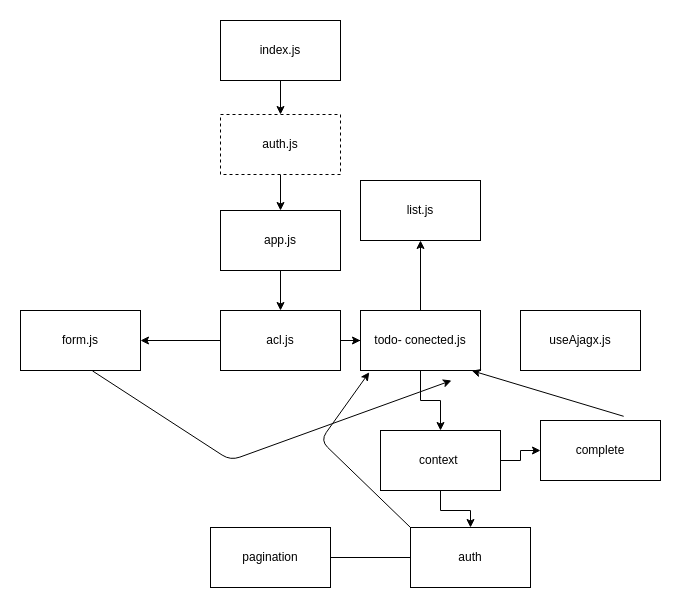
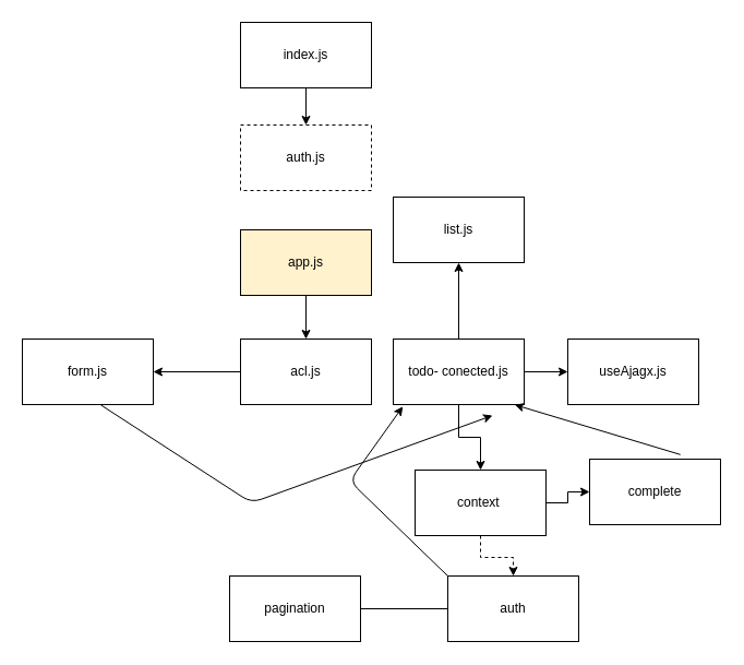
  <mxCell id="0" />
  <mxCell id="1" parent="0" />
  <mxCell id="2" value="" style="edgeStyle=orthogonalEdgeStyle;rounded=0;orthogonalLoop=1;jettySize=auto;html=1;" edge="1" parent="1" source="3" target="5"><mxGeometry relative="1" as="geometry" /></mxCell>
  <mxCell id="3" value="index.js" style="rounded=0;whiteSpace=wrap;html=1;" vertex="1" parent="1"><mxGeometry x="220" y="20" width="120" height="60" as="geometry" /></mxCell>
- <mxCell id="4" value="" style="edgeStyle=orthogonalEdgeStyle;rounded=0;orthogonalLoop=1;jettySize=auto;html=1;" edge="1" parent="1" source="5" target="7"><mxGeometry relative="1" as="geometry" /></mxCell>
  <mxCell id="5" value="auth.js" style="rounded=0;whiteSpace=wrap;html=1;dashed=1;" vertex="1" parent="1"><mxGeometry x="220" y="114" width="120" height="60" as="geometry" /></mxCell>
  <mxCell id="6" value="" style="edgeStyle=orthogonalEdgeStyle;rounded=0;orthogonalLoop=1;jettySize=auto;html=1;" edge="1" parent="1" source="7" target="10"><mxGeometry relative="1" as="geometry" /></mxCell>
- <mxCell id="7" value="app.js&lt;br&gt;" style="rounded=0;whiteSpace=wrap;html=1;" vertex="1" parent="1"><mxGeometry x="220" y="210" width="120" height="60" as="geometry" /></mxCell>
- <mxCell id="8" value="" style="edgeStyle=orthogonalEdgeStyle;rounded=0;orthogonalLoop=1;jettySize=auto;html=1;" edge="1" parent="1" source="10" target="14"><mxGeometry relative="1" as="geometry" /></mxCell>
+ <mxCell id="7" value="app.js&lt;br&gt;" style="rounded=0;whiteSpace=wrap;html=1;fillColor=#fff2cc;" vertex="1" parent="1"><mxGeometry x="220" y="210" width="120" height="60" as="geometry" /></mxCell>
  <mxCell id="9" value="" style="edgeStyle=orthogonalEdgeStyle;rounded=0;orthogonalLoop=1;jettySize=auto;html=1;" edge="1" parent="1" source="10" target="15"><mxGeometry relative="1" as="geometry" /></mxCell>
  <mxCell id="10" value="acl.js" style="rounded=0;whiteSpace=wrap;html=1;" vertex="1" parent="1"><mxGeometry x="220" y="310" width="120" height="60" as="geometry" /></mxCell>
  <mxCell id="11" value="" style="edgeStyle=orthogonalEdgeStyle;rounded=0;orthogonalLoop=1;jettySize=auto;html=1;" edge="1" parent="1" source="14" target="17"><mxGeometry relative="1" as="geometry" /></mxCell>
+ <mxCell id="12" value="" style="edgeStyle=orthogonalEdgeStyle;rounded=0;orthogonalLoop=1;jettySize=auto;html=1;" edge="1" parent="1" source="14" target="18"><mxGeometry relative="1" as="geometry" /></mxCell>
  <mxCell id="13" value="" style="edgeStyle=orthogonalEdgeStyle;rounded=0;orthogonalLoop=1;jettySize=auto;html=1;" edge="1" parent="1" source="14" target="21"><mxGeometry relative="1" as="geometry" /></mxCell>
  <mxCell id="14" value="todo- conected.js" style="rounded=0;whiteSpace=wrap;html=1;" vertex="1" parent="1"><mxGeometry x="360" y="310" width="120" height="60" as="geometry" /></mxCell>
  <mxCell id="15" value="form.js" style="rounded=0;whiteSpace=wrap;html=1;" vertex="1" parent="1"><mxGeometry x="20" y="310" width="120" height="60" as="geometry" /></mxCell>
  <mxCell id="16" value="" style="endArrow=classic;html=1;exitX=0.6;exitY=1.007;exitDx=0;exitDy=0;exitPerimeter=0;" edge="1" parent="1" source="15"><mxGeometry width="50" height="50" relative="1" as="geometry"><mxPoint x="180" y="370" as="sourcePoint" /><mxPoint x="451" y="380" as="targetPoint" /><Array as="points"><mxPoint x="230" y="460" /></Array></mxGeometry></mxCell>
  <mxCell id="17" value="list.js" style="rounded=0;whiteSpace=wrap;html=1;" vertex="1" parent="1"><mxGeometry x="360" y="180" width="120" height="60" as="geometry" /></mxCell>
  <mxCell id="18" value="useAjagx.js" style="rounded=0;whiteSpace=wrap;html=1;" vertex="1" parent="1"><mxGeometry x="520" y="310" width="120" height="60" as="geometry" /></mxCell>
  <mxCell id="19" value="" style="edgeStyle=orthogonalEdgeStyle;rounded=0;orthogonalLoop=1;jettySize=auto;html=1;" edge="1" parent="1" source="21" target="22"><mxGeometry relative="1" as="geometry" /></mxCell>
- <mxCell id="20" value="" style="edgeStyle=orthogonalEdgeStyle;rounded=0;orthogonalLoop=1;jettySize=auto;html=1;" edge="1" parent="1" source="21" target="24"><mxGeometry relative="1" as="geometry" /></mxCell>
+ <mxCell id="20" value="" style="edgeStyle=orthogonalEdgeStyle;rounded=0;orthogonalLoop=1;jettySize=auto;html=1;dashed=1;" edge="1" parent="1" source="21" target="24"><mxGeometry relative="1" as="geometry" /></mxCell>
  <mxCell id="21" value="context&amp;nbsp;" style="rounded=0;whiteSpace=wrap;html=1;" vertex="1" parent="1"><mxGeometry x="380" y="430" width="120" height="60" as="geometry" /></mxCell>
  <mxCell id="22" value="complete" style="rounded=0;whiteSpace=wrap;html=1;" vertex="1" parent="1"><mxGeometry x="540" y="420" width="120" height="60" as="geometry" /></mxCell>
  <mxCell id="23" value="" style="edgeStyle=orthogonalEdgeStyle;rounded=0;orthogonalLoop=1;jettySize=auto;html=1;endArrow=none;" edge="1" parent="1" source="24" target="25"><mxGeometry relative="1" as="geometry" /></mxCell>
  <mxCell id="24" value="auth" style="rounded=0;whiteSpace=wrap;html=1;" vertex="1" parent="1"><mxGeometry x="410" y="527" width="120" height="60" as="geometry" /></mxCell>
  <mxCell id="25" value="pagination" style="rounded=0;whiteSpace=wrap;html=1;" vertex="1" parent="1"><mxGeometry x="210" y="527" width="120" height="60" as="geometry" /></mxCell>
  <mxCell id="26" value="" style="endArrow=classic;html=1;entryX=0.073;entryY=1.03;entryDx=0;entryDy=0;entryPerimeter=0;exitX=0;exitY=0;exitDx=0;exitDy=0;" edge="1" parent="1" source="24" target="14"><mxGeometry width="50" height="50" relative="1" as="geometry"><mxPoint x="450" y="630" as="sourcePoint" /><mxPoint x="500" y="580" as="targetPoint" /><Array as="points"><mxPoint x="320" y="440" /></Array></mxGeometry></mxCell>
  <mxCell id="27" value="" style="endArrow=classic;html=1;entryX=0.927;entryY=1.003;entryDx=0;entryDy=0;entryPerimeter=0;exitX=0.693;exitY=-0.07;exitDx=0;exitDy=0;exitPerimeter=0;" edge="1" parent="1" source="22" target="14"><mxGeometry width="50" height="50" relative="1" as="geometry"><mxPoint x="450" y="630" as="sourcePoint" /><mxPoint x="500" y="580" as="targetPoint" /></mxGeometry></mxCell>
